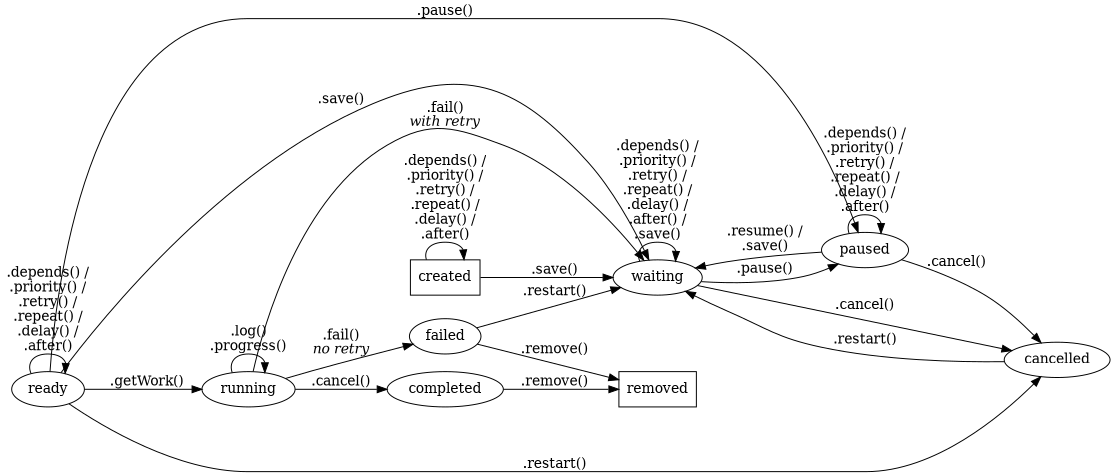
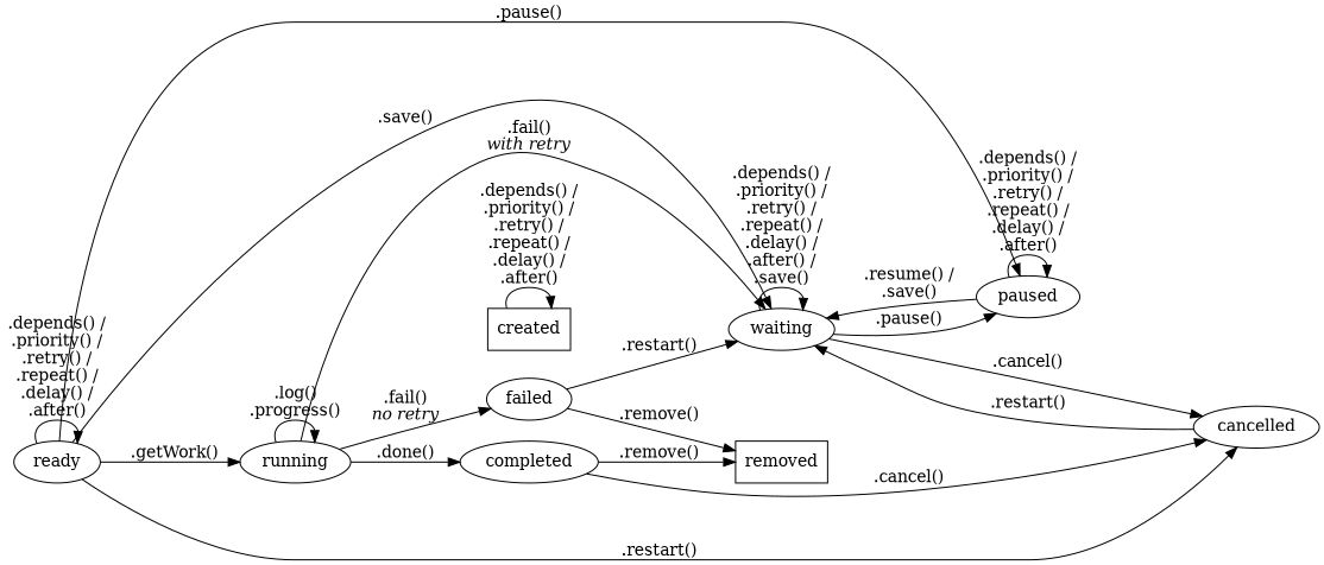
  digraph {
    mclimit=1.0
    rankdir=LR
    splines=spline
    created [shape=box]
    waiting
    paused
    cancelled
    ready
    running
    failed
    completed
    removed [shape=box]
    created -> created [label=".depends() /\n.priority() /\n.retry() /\n.repeat() /\n.delay() /\n.after()"]
-   created -> waiting [label=".save()" weight=100.0]
    waiting -> waiting [label=".depends() /\n.priority() /\n.retry() /\n.repeat() /\n.delay() /\n.after() /\n.save()"]
    waiting -> paused [label=".pause()"]
    waiting -> cancelled [label=".cancel()"]
    paused -> waiting [label=".resume() /\n.save()"]
    paused -> paused [label=".depends() /\n.priority() /\n.retry() /\n.repeat() /\n.delay() /\n.after()"]
-   paused -> cancelled [label=".cancel()"]
+   completed -> cancelled [label=".cancel()"]
    cancelled -> waiting [label=".restart()"]
    ready -> waiting [label=".save()"]
    ready -> paused [label=".pause()"]
    ready -> cancelled [label=".restart()"]
    ready -> ready [label=".depends() /\n.priority() /\n.retry() /\n.repeat() /\n.delay() /\n.after()"]
    ready -> running [label=".getWork()" weight=100.0]
    running -> waiting [label=<.fail()<BR/><I>with retry</I>>]
    running -> running [label=".log()\n.progress()"]
    running -> failed [label=<.fail()<BR/><I>no retry</I>>]
-   running -> completed [label=".cancel()" weight=100.0]
+   running -> completed [label=".done()" weight=100.0]
    failed -> waiting [label=".restart()"]
    failed -> removed [label=".remove()"]
    completed -> removed [label=".remove()" weight=100.0]
  }
